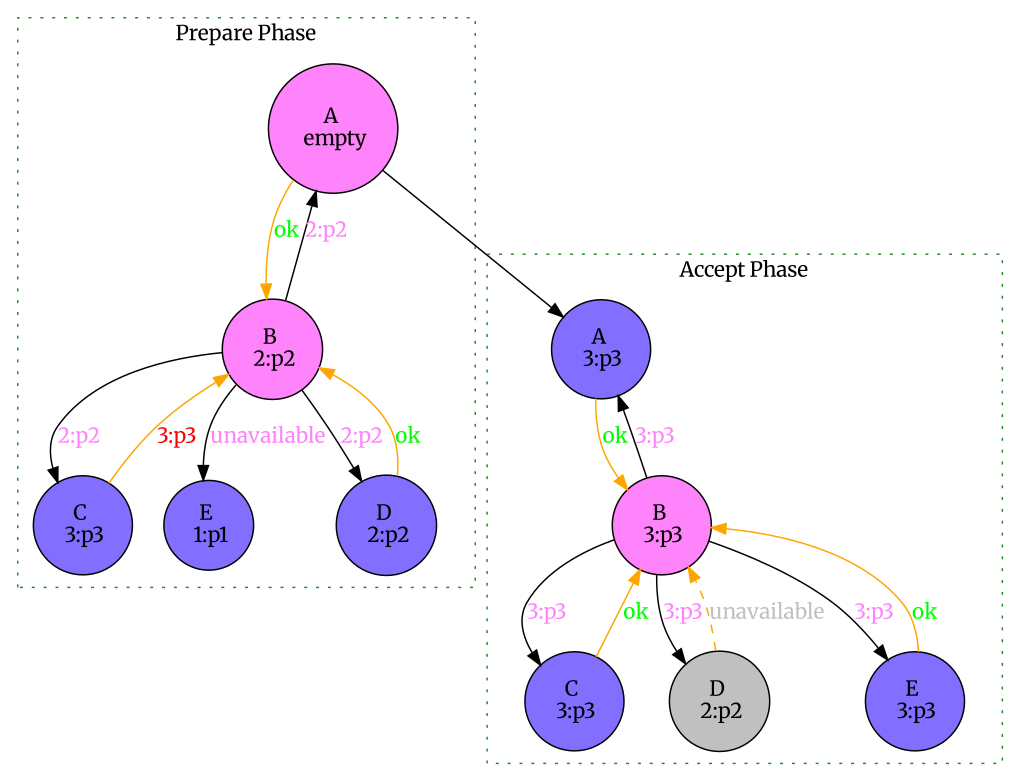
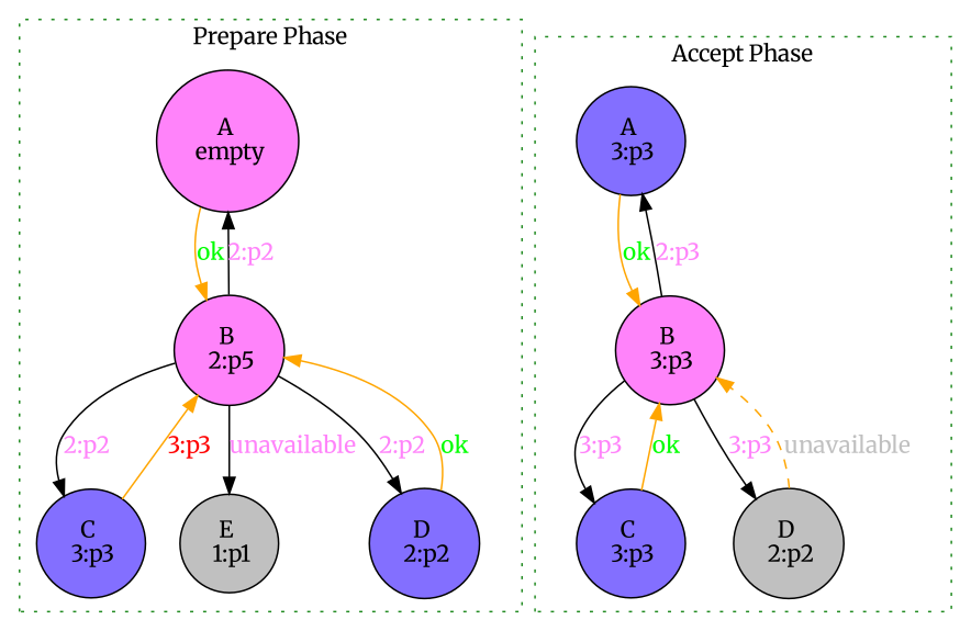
  digraph {
    compound=true
    fontname=Merriweather
    node [fillcolor=slateblue1 fontname=Merriweather shape=circle style=filled]
    edge [fontcolor=orchid1 fontname=Merriweather]
    n1 [fillcolor=orchid1 label="A \n empty"]
-   n2 [fillcolor=orchid1 label="B \n 2:p2"]
+   n2 [fillcolor=orchid1 label="B \n 2:p5"]
    n3 [label="C \n 3:p3"]
    n4 [label="D \n 2:p2"]
-   n5 [label="E \n 1:p1"]
+   n5 [fillcolor=grey label="E \n 1:p1"]
    n6 [label="A \n 3:p3"]
    n7 [fillcolor=orchid1 label="B \n 3:p3"]
    n8 [label="C \n 3:p3"]
    n9 [fillcolor=grey label="D \n 2:p2"]
-   n10 [label="E \n 3:p3"]
    subgraph cluster_1 {
      color=forestgreen
      label="Prepare Phase"
      labelloc=t
      style=dotted
      n1
      n2
      n3
      n4
      n5
    }
    subgraph cluster_2 {
      color=forestgreen
      label="Accept Phase"
      labelloc=t
      style=dotted
      n6
      n7
      n8
      n9
-     n10
    }
    n1 -> n2 [color=orange fontcolor=green label=ok]
-   n1 -> n6 [fontcolor=""]
    n2 -> n1 [label="2:p2"]
    n2 -> n3 [label="2:p2"]
    n2 -> n4 [label="2:p2"]
    n2 -> n5 [label=unavailable]
    n3 -> n2 [color=orange fontcolor=red label="3:p3"]
    n4 -> n2 [color=orange fontcolor=green label=ok]
    n6 -> n7 [color=orange fontcolor=green label=ok]
-   n7 -> n6 [label="3:p3"]
+   n7 -> n6 [label="2:p3"]
    n7 -> n8 [label="3:p3"]
    n7 -> n9 [label="3:p3"]
-   n7 -> n10 [label="3:p3"]
    n8 -> n7 [color=orange fontcolor=green label=ok]
    n9 -> n7 [color=orange fontcolor=grey label=unavailable style=dashed]
-   n10 -> n7 [color=orange fontcolor=green label=ok]
  }
